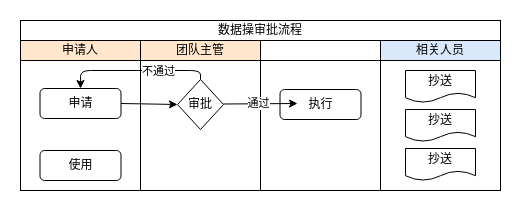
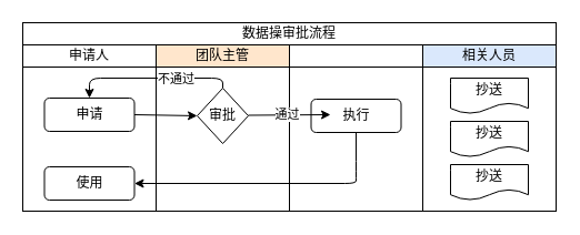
  <mxCell id="0" />
  <mxCell id="1" parent="0" />
  <mxCell id="2" value="数据操审批流程" style="rounded=0;whiteSpace=wrap;html=1;" parent="1" vertex="1"><mxGeometry x="20" y="20" width="480" height="20" as="geometry" /></mxCell>
- <mxCell id="3" value="申请人" style="rounded=0;whiteSpace=wrap;html=1;fillColor=#ffe6cc;" parent="1" vertex="1"><mxGeometry x="20" y="40" width="120" height="20" as="geometry" /></mxCell>
+ <mxCell id="3" value="申请人" style="rounded=0;whiteSpace=wrap;html=1;" parent="1" vertex="1"><mxGeometry x="20" y="40" width="120" height="20" as="geometry" /></mxCell>
  <mxCell id="4" value="团队主管" style="rounded=0;whiteSpace=wrap;html=1;fillColor=#ffe6cc;" parent="1" vertex="1"><mxGeometry x="140" y="40" width="120" height="20" as="geometry" /></mxCell>
  <mxCell id="5" value="相关人员" style="rounded=0;whiteSpace=wrap;html=1;fillColor=#dae8fc;" parent="1" vertex="1"><mxGeometry x="380" y="40" width="120" height="20" as="geometry" /></mxCell>
  <mxCell id="6" value="" style="rounded=0;whiteSpace=wrap;html=1;" parent="1" vertex="1"><mxGeometry x="20" y="60" width="120" height="130" as="geometry" /></mxCell>
  <mxCell id="7" value="申请" style="rounded=1;whiteSpace=wrap;html=1;" parent="1" vertex="1"><mxGeometry x="39.5" y="88" width="81" height="30" as="geometry" /></mxCell>
  <mxCell id="8" value="" style="rounded=0;whiteSpace=wrap;html=1;" parent="1" vertex="1"><mxGeometry x="140" y="60" width="120" height="130" as="geometry" /></mxCell>
  <mxCell id="9" value="" style="rounded=0;whiteSpace=wrap;html=1;fontStyle=1" parent="1" vertex="1"><mxGeometry x="260" y="60" width="120" height="130" as="geometry" /></mxCell>
  <mxCell id="10" value="" style="rounded=0;whiteSpace=wrap;html=1;" parent="1" vertex="1"><mxGeometry x="380" y="60" width="120" height="130" as="geometry" /></mxCell>
  <mxCell id="11" value="使用" style="rounded=1;whiteSpace=wrap;html=1;" parent="1" vertex="1"><mxGeometry x="39.5" y="150" width="81" height="30" as="geometry" /></mxCell>
  <mxCell id="12" value="审批" style="rhombus;whiteSpace=wrap;html=1;" parent="1" vertex="1"><mxGeometry x="177" y="79" width="46" height="50" as="geometry" /></mxCell>
  <mxCell id="13" value="执行" style="rounded=1;whiteSpace=wrap;html=1;" parent="1" vertex="1"><mxGeometry x="279.5" y="89" width="81" height="30" as="geometry" /></mxCell>
  <mxCell id="14" value="抄送" style="shape=document;whiteSpace=wrap;html=1;boundedLbl=1;" parent="1" vertex="1"><mxGeometry x="405" y="70" width="70" height="32" as="geometry" /></mxCell>
  <mxCell id="15" value="抄送" style="shape=document;whiteSpace=wrap;html=1;boundedLbl=1;" parent="1" vertex="1"><mxGeometry x="405" y="148" width="70" height="32" as="geometry" /></mxCell>
  <mxCell id="16" value="抄送" style="shape=document;whiteSpace=wrap;html=1;boundedLbl=1;" parent="1" vertex="1"><mxGeometry x="405" y="109" width="70" height="32" as="geometry" /></mxCell>
  <mxCell id="17" value="" style="endArrow=classic;html=1;exitX=1;exitY=0.5;exitDx=0;exitDy=0;entryX=0;entryY=0.5;entryDx=0;entryDy=0;" parent="1" source="7" target="12" edge="1"><mxGeometry width="50" height="50" relative="1" as="geometry"><mxPoint x="116" y="140" as="sourcePoint" /><mxPoint x="166" y="90" as="targetPoint" /></mxGeometry></mxCell>
  <mxCell id="18" value="" style="endArrow=classic;html=1;exitX=1;exitY=0.5;exitDx=0;exitDy=0;entryX=0;entryY=0.5;entryDx=0;entryDy=0;" parent="1" edge="1"><mxGeometry width="50" height="50" relative="1" as="geometry"><mxPoint x="223" y="103.5" as="sourcePoint" /><mxPoint x="297" y="103" as="targetPoint" /></mxGeometry></mxCell>
  <mxCell id="19" value="通过" style="edgeLabel;html=1;align=center;verticalAlign=middle;resizable=0;points=[];" parent="18" vertex="1" connectable="0"><mxGeometry x="-0.054" y="1" relative="1" as="geometry"><mxPoint as="offset" /></mxGeometry></mxCell>
+ <mxCell id="20" value="" style="endArrow=classic;html=1;entryX=1;entryY=0.5;entryDx=0;entryDy=0;exitX=0.5;exitY=1;exitDx=0;exitDy=0;" parent="1" target="11" edge="1" source="13"><mxGeometry width="50" height="50" relative="1" as="geometry"><mxPoint x="436" y="120" as="sourcePoint" /><mxPoint x="436" y="210" as="targetPoint" /><Array as="points"><mxPoint x="320" y="155" /><mxPoint x="320" y="165" /></Array></mxGeometry></mxCell>
  <mxCell id="21" value="" style="endArrow=classic;html=1;exitX=0.5;exitY=0;exitDx=0;exitDy=0;entryX=0.5;entryY=0;entryDx=0;entryDy=0;" parent="1" source="12" target="7" edge="1"><mxGeometry width="50" height="50" relative="1" as="geometry"><mxPoint x="196" y="79" as="sourcePoint" /><mxPoint x="200" y="70" as="targetPoint" /><Array as="points"><mxPoint x="200" y="70" /><mxPoint x="80" y="70" /></Array></mxGeometry></mxCell>
  <mxCell id="22" value="不通过" style="edgeLabel;html=1;align=center;verticalAlign=middle;resizable=0;points=[];" parent="21" vertex="1" connectable="0"><mxGeometry x="-0.292" relative="1" as="geometry"><mxPoint as="offset" /></mxGeometry></mxCell>
